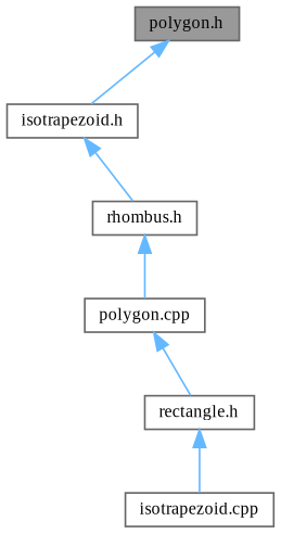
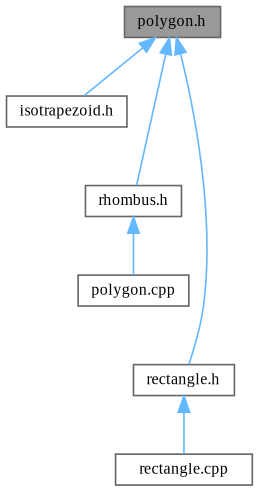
  digraph {
    fontname="Liberation Serif"
    node [color=grey40 fillcolor=white fontname="Liberation Serif" fontsize=10 shape=box style=filled]
    edge [color=steelblue1 dir=back fontname="Liberation Serif" fontsize=10 labelfontname=Helvetica labelfontsize=10 style=solid]
    n1 [color=gray40 fillcolor=grey60 fontcolor=black height=0.2 label="polygon.h" width=0.4]
    n2 [height=0.2 label="isotrapezoid.h" width=0.4]
    n3 [height=0.2 label="rectangle.h" width=0.4]
    n4 [height=0.2 label="rhombus.h" width=0.4]
-   n5 [height=0.2 label="isotrapezoid.cpp" width=0.4]
+   n5 [height=0.2 label="rectangle.cpp" width=0.4]
    n6 [height=0.2 label="polygon.cpp" width=0.4]
    n1 -> n2
-   n6 -> n3
-   n2 -> n4
+   n1 -> n3
+   n1 -> n4
    n3 -> n5
    n4 -> n6
  }
